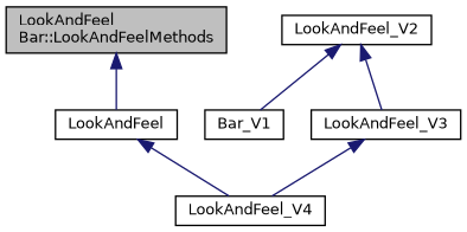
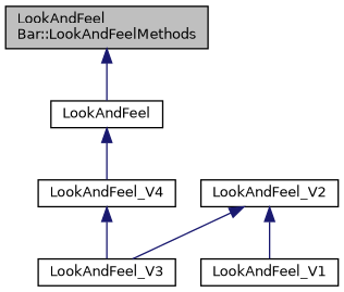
  digraph {
    node [color=black fontname=Helvetica fontsize=10 shape=record]
    edge [color=midnightblue dir=back fontname=Helvetica fontsize=10 labelfontname=Helvetica labelfontsize=10 style=solid]
    n1 [fillcolor=grey75 fontcolor=black height=0.2 label="LookAndFeel\lBar::LookAndFeelMethods" style=filled width=0.4]
    n2 [height=0.2 label=LookAndFeel width=0.4]
    n3 [height=0.2 label=LookAndFeel_V4 width=0.4]
    n4 [height=0.2 label=LookAndFeel_V2 width=0.4]
-   n5 [height=0.2 label=Bar_V1 width=0.4]
+   n5 [height=0.2 label=LookAndFeel_V1 width=0.4]
    n6 [height=0.2 label=LookAndFeel_V3 width=0.4]
    n1 -> n2
    n2 -> n3
    n4 -> n5
    n4 -> n6
-   n6 -> n3
+   n3 -> n6
  }
